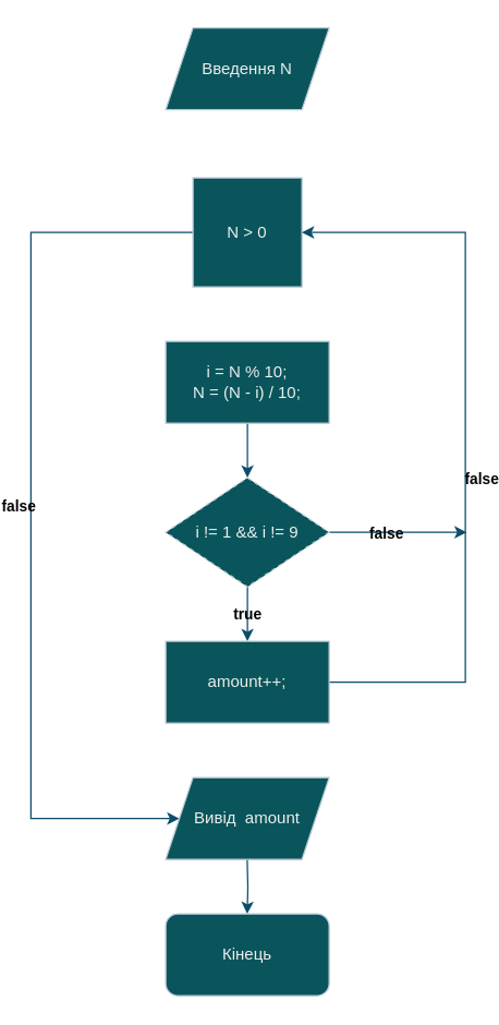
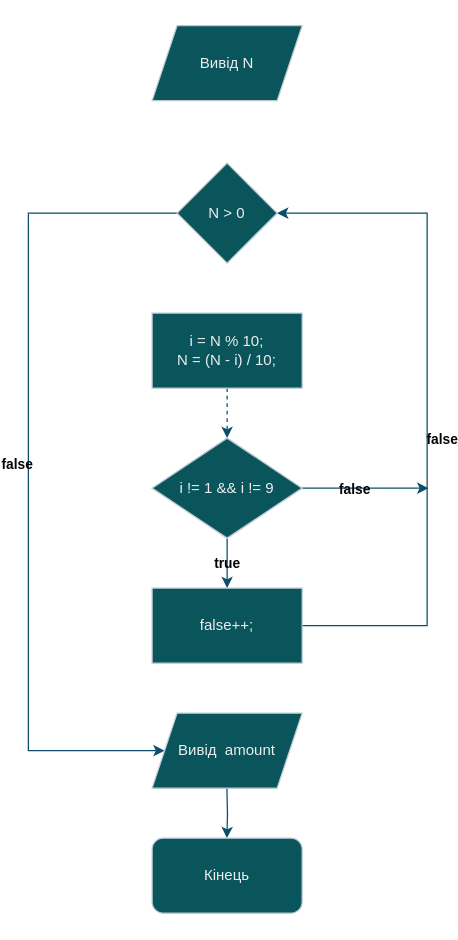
  <mxCell id="0" />
  <mxCell id="1" parent="0" />
- <mxCell id="2" value="Введення N" style="shape=parallelogram;perimeter=parallelogramPerimeter;whiteSpace=wrap;html=1;fixedSize=1;labelBackgroundColor=none;fillColor=#09555B;strokeColor=#BAC8D3;fontColor=#EEEEEE;" parent="1" vertex="1"><mxGeometry x="119" y="20" width="120" height="60" as="geometry" /></mxCell>
+ <mxCell id="2" value="Вивід N" style="shape=parallelogram;perimeter=parallelogramPerimeter;whiteSpace=wrap;html=1;fixedSize=1;labelBackgroundColor=none;fillColor=#09555B;strokeColor=#BAC8D3;fontColor=#EEEEEE;" parent="1" vertex="1"><mxGeometry x="119" y="20" width="120" height="60" as="geometry" /></mxCell>
  <mxCell id="3" style="edgeStyle=orthogonalEdgeStyle;rounded=0;orthogonalLoop=1;jettySize=auto;html=1;exitX=0;exitY=0.5;exitDx=0;exitDy=0;entryX=0;entryY=0.5;entryDx=0;entryDy=0;labelBackgroundColor=none;fontColor=default;strokeColor=#0B4D6A;" parent="1" target="15" edge="1" source="5"><mxGeometry relative="1" as="geometry"><mxPoint x="123" y="595" as="targetPoint" /><mxPoint x="139" y="170" as="sourcePoint" /><Array as="points"><mxPoint x="20" y="170" /><mxPoint x="20" y="600" /></Array></mxGeometry></mxCell>
  <mxCell id="4" value="&lt;b&gt;&lt;font color=&quot;#050505&quot;&gt;false&lt;/font&gt;&lt;/b&gt;" style="edgeLabel;html=1;align=center;verticalAlign=middle;resizable=0;points=[];labelBackgroundColor=none;fontColor=#EEEEEE;" parent="3" vertex="1" connectable="0"><mxGeometry x="0.006" y="1" relative="1" as="geometry"><mxPoint x="-11" y="-12" as="offset" /></mxGeometry></mxCell>
- <mxCell id="5" value="N &amp;gt; 0" style="whiteSpace=wrap;html=1;labelBackgroundColor=none;fillColor=#09555B;strokeColor=#BAC8D3;fontColor=#EEEEEE;rounded=0;" parent="1" vertex="1"><mxGeometry x="139" y="130" width="80" height="80" as="geometry" /></mxCell>
- <mxCell id="6" style="edgeStyle=orthogonalEdgeStyle;rounded=0;orthogonalLoop=1;jettySize=auto;html=1;labelBackgroundColor=none;fontColor=default;strokeColor=#0B4D6A;" parent="1" source="7" target="10" edge="1"><mxGeometry relative="1" as="geometry" /></mxCell>
+ <mxCell id="5" value="N &amp;gt; 0" style="rhombus;whiteSpace=wrap;html=1;labelBackgroundColor=none;fillColor=#09555B;strokeColor=#BAC8D3;fontColor=#EEEEEE;" parent="1" vertex="1"><mxGeometry x="139" y="130" width="80" height="80" as="geometry" /></mxCell>
+ <mxCell id="6" style="edgeStyle=orthogonalEdgeStyle;rounded=0;orthogonalLoop=1;jettySize=auto;html=1;labelBackgroundColor=none;fontColor=default;strokeColor=#0B4D6A;dashed=1;" parent="1" source="7" target="10" edge="1"><mxGeometry relative="1" as="geometry" /></mxCell>
  <mxCell id="7" value="i = N % 10; &lt;br&gt;N = (N - i) / 10;" style="rounded=0;whiteSpace=wrap;html=1;labelBackgroundColor=none;fillColor=#09555B;strokeColor=#BAC8D3;fontColor=#EEEEEE;" parent="1" vertex="1"><mxGeometry x="119" y="250" width="120" height="60" as="geometry" /></mxCell>
  <mxCell id="8" value="&lt;b&gt;true&lt;/b&gt;" style="edgeStyle=orthogonalEdgeStyle;rounded=0;orthogonalLoop=1;jettySize=auto;html=1;exitX=0.5;exitY=1;exitDx=0;exitDy=0;entryX=0.5;entryY=0;entryDx=0;entryDy=0;labelBackgroundColor=none;fontColor=default;strokeColor=#0B4D6A;" parent="1" source="10" target="13" edge="1"><mxGeometry relative="1" as="geometry" /></mxCell>
  <mxCell id="9" style="edgeStyle=orthogonalEdgeStyle;rounded=0;orthogonalLoop=1;jettySize=auto;html=1;exitX=1;exitY=0.5;exitDx=0;exitDy=0;labelBackgroundColor=none;fontColor=default;strokeColor=#0B4D6A;" parent="1" source="10" edge="1"><mxGeometry relative="1" as="geometry"><mxPoint x="340" y="390" as="targetPoint" /></mxGeometry></mxCell>
- <mxCell id="10" value="i != 1 &amp;amp;&amp;amp; i != 9" style="rhombus;whiteSpace=wrap;html=1;labelBackgroundColor=none;fillColor=#09555B;strokeColor=#BAC8D3;fontColor=#EEEEEE;dashed=1;" parent="1" vertex="1"><mxGeometry x="119" y="350" width="120" height="80" as="geometry" /></mxCell>
+ <mxCell id="10" value="i != 1 &amp;amp;&amp;amp; i != 9" style="rhombus;whiteSpace=wrap;html=1;labelBackgroundColor=none;fillColor=#09555B;strokeColor=#BAC8D3;fontColor=#EEEEEE;" parent="1" vertex="1"><mxGeometry x="119" y="350" width="120" height="80" as="geometry" /></mxCell>
  <mxCell id="11" style="edgeStyle=orthogonalEdgeStyle;rounded=0;orthogonalLoop=1;jettySize=auto;html=1;exitX=1;exitY=0.5;exitDx=0;exitDy=0;entryX=1;entryY=0.5;entryDx=0;entryDy=0;labelBackgroundColor=none;fontColor=default;strokeColor=#0B4D6A;" parent="1" source="13" target="5" edge="1"><mxGeometry relative="1" as="geometry"><mxPoint x="269" y="90" as="targetPoint" /><Array as="points"><mxPoint x="339" y="500" /><mxPoint x="339" y="170" /></Array></mxGeometry></mxCell>
  <mxCell id="12" value="&lt;b&gt;&lt;font color=&quot;#050505&quot;&gt;false&lt;/font&gt;&lt;/b&gt;" style="edgeLabel;html=1;align=center;verticalAlign=middle;resizable=0;points=[];labelBackgroundColor=none;fontColor=#EEEEEE;" parent="11" vertex="1" connectable="0"><mxGeometry x="-0.1" y="2" relative="1" as="geometry"><mxPoint x="13" y="-2" as="offset" /></mxGeometry></mxCell>
- <mxCell id="13" value="amount&lt;span style=&quot;background-color: initial;&quot;&gt;++;&lt;/span&gt;" style="rounded=0;whiteSpace=wrap;html=1;labelBackgroundColor=none;fillColor=#09555B;strokeColor=#BAC8D3;fontColor=#EEEEEE;" parent="1" vertex="1"><mxGeometry x="119" y="470" width="120" height="60" as="geometry" /></mxCell>
+ <mxCell id="13" value="false&lt;span style=&quot;background-color: initial;&quot;&gt;++;&lt;/span&gt;" style="rounded=0;whiteSpace=wrap;html=1;labelBackgroundColor=none;fillColor=#09555B;strokeColor=#BAC8D3;fontColor=#EEEEEE;" parent="1" vertex="1"><mxGeometry x="119" y="470" width="120" height="60" as="geometry" /></mxCell>
  <mxCell id="14" style="edgeStyle=orthogonalEdgeStyle;rounded=0;orthogonalLoop=1;jettySize=auto;html=1;exitX=0.5;exitY=1;exitDx=0;exitDy=0;labelBackgroundColor=none;fontColor=default;strokeColor=#0B4D6A;" parent="1" edge="1"><mxGeometry relative="1" as="geometry"><mxPoint x="178.83" y="630" as="sourcePoint" /><mxPoint x="178.83" y="670" as="targetPoint" /></mxGeometry></mxCell>
  <mxCell id="15" value="Вивід&amp;nbsp;&amp;nbsp;amount" style="shape=parallelogram;perimeter=parallelogramPerimeter;whiteSpace=wrap;html=1;fixedSize=1;labelBackgroundColor=none;fillColor=#09555B;strokeColor=#BAC8D3;fontColor=#EEEEEE;" parent="1" vertex="1"><mxGeometry x="119" y="570" width="120" height="60" as="geometry" /></mxCell>
  <mxCell id="16" value="Кінець" style="rounded=1;whiteSpace=wrap;html=1;labelBackgroundColor=none;fillColor=#09555B;strokeColor=#BAC8D3;fontColor=#EEEEEE;" parent="1" vertex="1"><mxGeometry x="119" y="670" width="120" height="60" as="geometry" /></mxCell>
  <mxCell id="17" value="&lt;b&gt;&lt;font color=&quot;#050505&quot;&gt;false&lt;/font&gt;&lt;/b&gt;" style="edgeLabel;html=1;align=center;verticalAlign=middle;resizable=0;points=[];labelBackgroundColor=none;fontColor=#EEEEEE;" vertex="1" connectable="0" parent="1"><mxGeometry x="280" y="390" as="geometry" /></mxCell>
